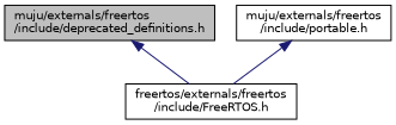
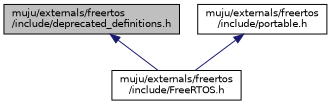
  digraph {
    node [color=black fillcolor=white fontname=Helvetica fontsize=10 shape=record style=filled]
    edge [color=midnightblue dir=back fontname=Helvetica fontsize=10 labelfontname=Helvetica labelfontsize=10 style=solid]
    n1 [fillcolor=grey75 fontcolor=black height=0.2 label="muju/externals/freertos\l/include/deprecated_definitions.h" width=0.4]
-   n2 [height=0.2 label="freertos/externals/freertos\l/include/FreeRTOS.h" width=0.4]
+   n2 [height=0.2 label="muju/externals/freertos\l/include/FreeRTOS.h" width=0.4]
    n3 [height=0.2 label="muju/externals/freertos\l/include/portable.h" width=0.4]
    n1 -> n2
    n3 -> n2
  }
